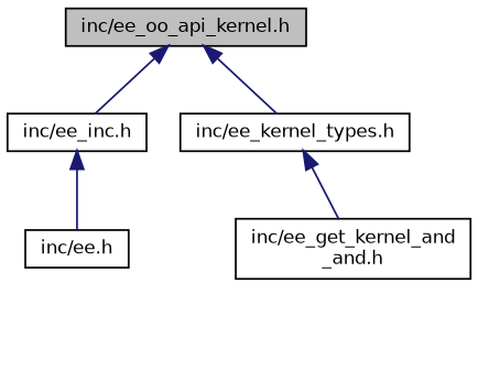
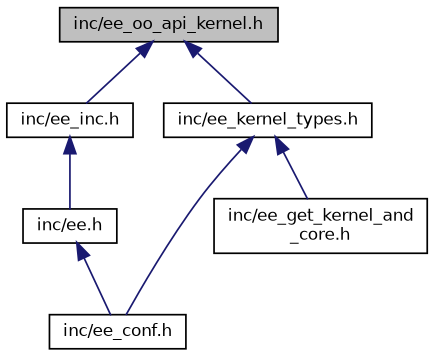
  digraph {
    node [color=black fillcolor=white fontname=Helvetica fontsize=10 shape=record style=filled]
    edge [color=midnightblue dir=back fontname=Helvetica fontsize=10 labelfontname=Helvetica labelfontsize=10 style=solid]
    n1 [fillcolor=grey75 fontcolor=black height=0.2 label="inc/ee_oo_api_kernel.h" width=0.4]
    n2 [height=0.2 label="inc/ee_inc.h" width=0.4]
    n3 [height=0.2 label="inc/ee_kernel_types.h" width=0.4]
    n4 [height=0.2 label="inc/ee.h" width=0.4]
-   n6 [height=0.2 label="inc/ee_get_kernel_and\l_and.h" width=0.4]
+   n5 [height=0.2 label="inc/ee_conf.h" width=0.4]
+   n6 [height=0.2 label="inc/ee_get_kernel_and\l_core.h" width=0.4]
    n1 -> n2
    n1 -> n3
    n2 -> n4
+   n3 -> n5
    n3 -> n6
+   n4 -> n5
  }
